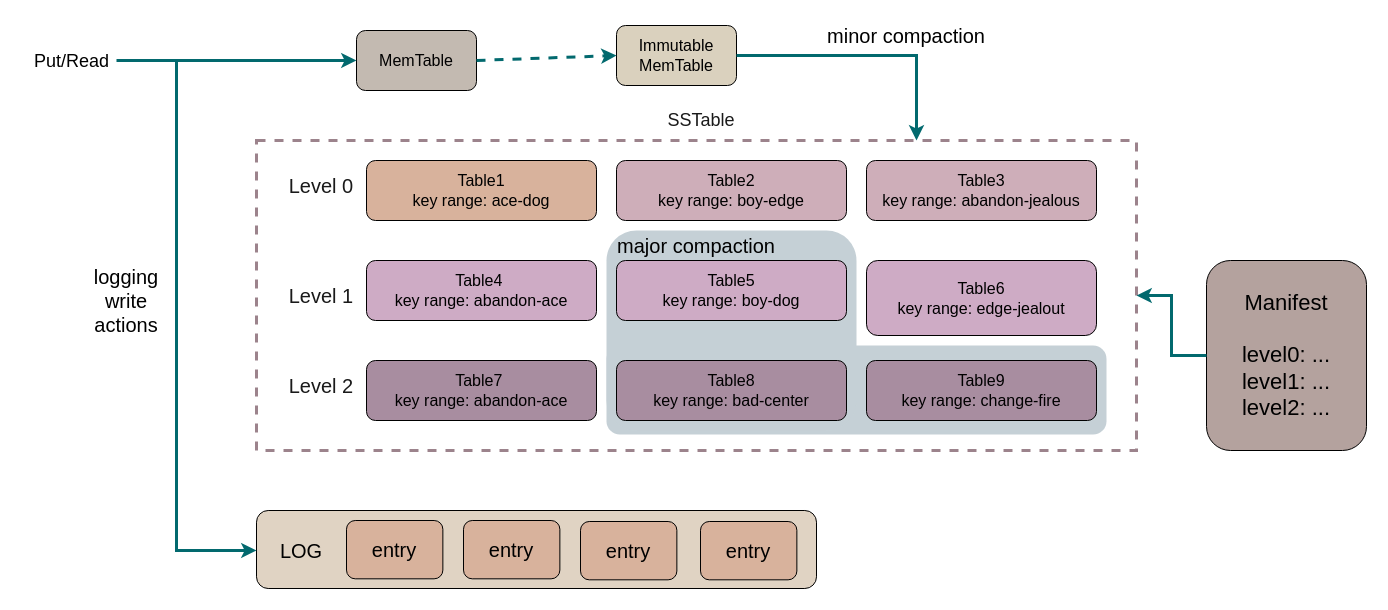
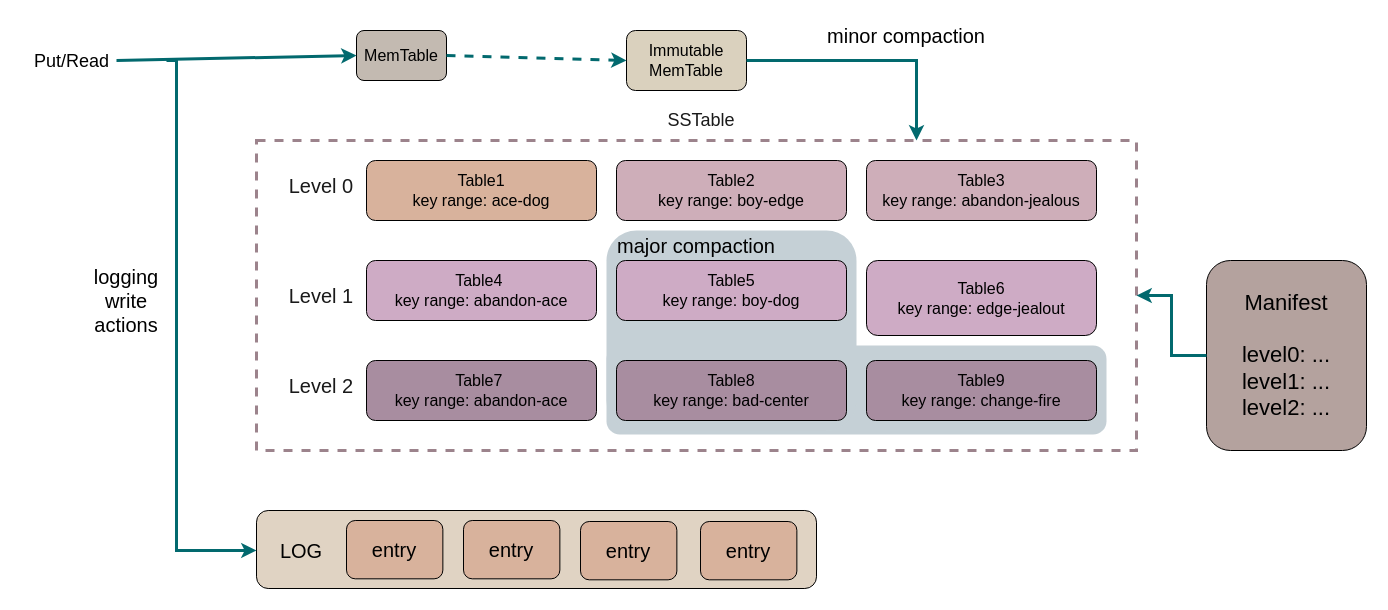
  <mxCell id="0" />
  <mxCell id="1" parent="0" />
  <mxCell id="2" value="" style="rounded=1;whiteSpace=wrap;html=1;fontSize=16;fillColor=#E0D3C3;container=0;" vertex="1" parent="1"><mxGeometry x="256" y="510" width="560" height="78" as="geometry" /></mxCell>
  <mxCell id="3" value="" style="rounded=0;whiteSpace=wrap;html=1;fontSize=16;fillColor=none;strokeWidth=3;dashed=1;strokeColor=#9C838C;" parent="1" vertex="1"><mxGeometry x="256" y="140" width="880" height="310" as="geometry" /></mxCell>
  <mxCell id="4" value="" style="rounded=1;whiteSpace=wrap;html=1;fillColor=#C5D0D6;strokeColor=none;strokeWidth=3;" vertex="1" parent="1"><mxGeometry x="606" y="345" width="500" height="89" as="geometry" /></mxCell>
- <mxCell id="5" value="&lt;font style=&quot;font-size: 16px;&quot;&gt;MemTable&lt;/font&gt;" style="rounded=1;whiteSpace=wrap;html=1;fillColor=#C3BAB1;" parent="1" vertex="1"><mxGeometry x="356" y="30" width="120" height="60" as="geometry" /></mxCell>
+ <mxCell id="5" value="&lt;font style=&quot;font-size: 16px;&quot;&gt;MemTable&lt;/font&gt;" style="rounded=1;whiteSpace=wrap;html=1;fillColor=#C3BAB1;" parent="1" vertex="1"><mxGeometry x="356" y="30" width="90" height="50" as="geometry" /></mxCell>
  <mxCell id="6" value="" style="rounded=1;whiteSpace=wrap;html=1;fillColor=#C5D0D6;strokeColor=none;strokeWidth=3;" vertex="1" parent="1"><mxGeometry x="606" y="230" width="250" height="200" as="geometry" /></mxCell>
- <mxCell id="7" value="&lt;font style=&quot;font-size: 16px;&quot;&gt;Immutable &lt;br&gt;MemTable&lt;/font&gt;" style="rounded=1;whiteSpace=wrap;html=1;fillColor=#DAD1BE;" parent="1" vertex="1"><mxGeometry x="616" y="25" width="120" height="60" as="geometry" /></mxCell>
+ <mxCell id="7" value="&lt;font style=&quot;font-size: 16px;&quot;&gt;Immutable &lt;br&gt;MemTable&lt;/font&gt;" style="rounded=1;whiteSpace=wrap;html=1;fillColor=#DAD1BE;" parent="1" vertex="1"><mxGeometry x="626" y="30" width="120" height="60" as="geometry" /></mxCell>
  <mxCell id="8" value="&lt;font style=&quot;font-size: 22px;&quot;&gt;Manifest&lt;br&gt;&lt;br&gt;level0: ...&lt;br&gt;level1: ...&lt;br&gt;level2: ...&lt;/font&gt;" style="rounded=1;whiteSpace=wrap;html=1;fontSize=16;fillColor=#B4A29E;" parent="1" vertex="1"><mxGeometry x="1206" y="260" width="160" height="190" as="geometry" /></mxCell>
  <mxCell id="9" value="" style="endArrow=classic;html=1;fontSize=16;strokeWidth=3;strokeColor=#02696E;entryX=0;entryY=0.5;entryDx=0;entryDy=0;" parent="1" target="5" edge="1"><mxGeometry width="50" height="50" relative="1" as="geometry"><mxPoint x="116" y="60" as="sourcePoint" /><mxPoint x="186" y="50" as="targetPoint" /></mxGeometry></mxCell>
  <mxCell id="10" value="" style="endArrow=classic;html=1;fontSize=16;strokeWidth=3;strokeColor=#02696E;entryX=0;entryY=0.5;entryDx=0;entryDy=0;exitX=1;exitY=0.5;exitDx=0;exitDy=0;dashed=1;" parent="1" source="5" target="7" edge="1"><mxGeometry width="50" height="50" relative="1" as="geometry"><mxPoint x="146" y="70" as="sourcePoint" /><mxPoint x="236" y="70" as="targetPoint" /><Array as="points" /></mxGeometry></mxCell>
  <mxCell id="11" value="" style="endArrow=classic;html=1;fontSize=16;strokeWidth=3;strokeColor=#02696E;edgeStyle=elbowEdgeStyle;rounded=0;entryX=0;entryY=0.5;entryDx=0;entryDy=0;" parent="1" target="27" edge="1"><mxGeometry width="50" height="50" relative="1" as="geometry"><mxPoint x="166" y="60" as="sourcePoint" /><mxPoint x="176" y="590" as="targetPoint" /><Array as="points"><mxPoint x="176" y="310" /></Array></mxGeometry></mxCell>
  <mxCell id="12" value="&lt;font style=&quot;font-size: 18px;&quot; color=&quot;#1a1a1a&quot;&gt;SSTable&lt;/font&gt;" style="text;html=1;strokeColor=none;fillColor=none;align=center;verticalAlign=middle;whiteSpace=wrap;rounded=0;dashed=1;strokeWidth=3;fontSize=16;" parent="1" vertex="1"><mxGeometry x="656" y="100" width="90" height="40" as="geometry" /></mxCell>
  <mxCell id="13" value="Table1&lt;br&gt;key range: ace-dog" style="rounded=1;whiteSpace=wrap;html=1;fontSize=16;fillColor=#d8b29c;" vertex="1" parent="1"><mxGeometry x="366" y="160" width="230" height="60" as="geometry" /></mxCell>
  <mxCell id="14" value="Table2&lt;br&gt;key range: boy-edge" style="rounded=1;whiteSpace=wrap;html=1;fontSize=16;fillColor=#CEAEB9;" vertex="1" parent="1"><mxGeometry x="616" y="160" width="230" height="60" as="geometry" /></mxCell>
  <mxCell id="15" value="Table3&lt;br&gt;key range: abandon-jealous" style="rounded=1;whiteSpace=wrap;html=1;fontSize=16;fillColor=#CEAEB9;" vertex="1" parent="1"><mxGeometry x="866" y="160" width="230" height="60" as="geometry" /></mxCell>
  <mxCell id="16" value="Table4&amp;nbsp;&lt;br&gt;key range: abandon-ace" style="rounded=1;whiteSpace=wrap;html=1;fontSize=16;fillColor=#CEABC5;" vertex="1" parent="1"><mxGeometry x="366" y="260" width="230" height="60" as="geometry" /></mxCell>
  <mxCell id="17" value="Table5&lt;br&gt;key range: boy-dog" style="rounded=1;whiteSpace=wrap;html=1;fontSize=16;fillColor=#CEABC5;" vertex="1" parent="1"><mxGeometry x="616" y="260" width="230" height="60" as="geometry" /></mxCell>
  <mxCell id="18" value="Table6&lt;br&gt;key range: edge-jealout" style="rounded=1;whiteSpace=wrap;html=1;fontSize=16;fillColor=#CEABC5;" vertex="1" parent="1"><mxGeometry x="866" y="260" width="230" height="75" as="geometry" /></mxCell>
  <mxCell id="19" value="&lt;font style=&quot;font-size: 18px;&quot; color=&quot;#000000&quot;&gt;Put/Read&lt;/font&gt;" style="text;html=1;strokeColor=none;fillColor=none;align=center;verticalAlign=middle;whiteSpace=wrap;rounded=0;" vertex="1" parent="1"><mxGeometry x="20" y="41" width="103" height="40" as="geometry" /></mxCell>
  <mxCell id="20" value="Table7&amp;nbsp;&lt;br&gt;key range: abandon-ace" style="rounded=1;whiteSpace=wrap;html=1;fontSize=16;fillColor=#A88DA0;" vertex="1" parent="1"><mxGeometry x="366" y="360" width="230" height="60" as="geometry" /></mxCell>
  <mxCell id="21" value="Table8&lt;br&gt;key range: bad-center" style="rounded=1;whiteSpace=wrap;html=1;fontSize=16;fillColor=#A88DA0;" vertex="1" parent="1"><mxGeometry x="616" y="360" width="230" height="60" as="geometry" /></mxCell>
  <mxCell id="22" value="Table9&lt;br&gt;key range: change-fire" style="rounded=1;whiteSpace=wrap;html=1;fontSize=16;fillColor=#A88DA0;" vertex="1" parent="1"><mxGeometry x="866" y="360" width="230" height="60" as="geometry" /></mxCell>
  <mxCell id="23" value="&lt;font style=&quot;font-size: 20px;&quot; color=&quot;#1a1a1a&quot;&gt;Level 0&lt;/font&gt;" style="text;html=1;strokeColor=none;fillColor=none;align=center;verticalAlign=middle;whiteSpace=wrap;rounded=0;dashed=1;strokeWidth=3;fontSize=16;" vertex="1" parent="1"><mxGeometry x="286" y="170" width="70" height="30" as="geometry" /></mxCell>
  <mxCell id="24" value="&lt;font style=&quot;font-size: 20px;&quot; color=&quot;#1a1a1a&quot;&gt;Level 1&lt;/font&gt;" style="text;html=1;strokeColor=none;fillColor=none;align=center;verticalAlign=middle;whiteSpace=wrap;rounded=0;dashed=1;strokeWidth=3;fontSize=16;" vertex="1" parent="1"><mxGeometry x="286" y="280" width="70" height="30" as="geometry" /></mxCell>
  <mxCell id="25" value="&lt;font style=&quot;font-size: 20px;&quot; color=&quot;#1a1a1a&quot;&gt;Level 2&lt;/font&gt;" style="text;html=1;strokeColor=none;fillColor=none;align=center;verticalAlign=middle;whiteSpace=wrap;rounded=0;dashed=1;strokeWidth=3;fontSize=16;" vertex="1" parent="1"><mxGeometry x="286" y="370" width="70" height="30" as="geometry" /></mxCell>
  <mxCell id="26" value="&lt;font style=&quot;font-size: 20px;&quot;&gt;entry&lt;/font&gt;" style="rounded=1;whiteSpace=wrap;html=1;fontSize=16;fillColor=#D8B29C;fontColor=default;labelBackgroundColor=none;container=0;strokeWidth=1;" vertex="1" parent="1"><mxGeometry x="346" y="520" width="96.36" height="58.32" as="geometry" /></mxCell>
  <mxCell id="27" value="LOG" style="text;html=1;strokeColor=none;fillColor=none;align=center;verticalAlign=middle;whiteSpace=wrap;rounded=0;fontSize=20;fontColor=#000000;" vertex="1" parent="1"><mxGeometry x="256" y="520" width="90" height="60" as="geometry" /></mxCell>
  <mxCell id="28" value="&lt;font style=&quot;font-size: 20px;&quot;&gt;entry&lt;/font&gt;" style="rounded=1;whiteSpace=wrap;html=1;fontSize=16;fillColor=#D8B29C;fontColor=default;labelBackgroundColor=none;container=0;strokeWidth=1;" vertex="1" parent="1"><mxGeometry x="463" y="520" width="96.36" height="58.32" as="geometry" /></mxCell>
  <mxCell id="29" value="&lt;font style=&quot;font-size: 20px;&quot;&gt;entry&lt;/font&gt;" style="rounded=1;whiteSpace=wrap;html=1;fontSize=16;fillColor=#D8B29C;fontColor=default;labelBackgroundColor=none;container=0;strokeWidth=1;" vertex="1" parent="1"><mxGeometry x="580" y="521" width="96.36" height="58.32" as="geometry" /></mxCell>
  <mxCell id="30" value="&lt;font style=&quot;font-size: 20px;&quot;&gt;entry&lt;/font&gt;" style="rounded=1;whiteSpace=wrap;html=1;fontSize=16;fillColor=#D8B29C;fontColor=default;labelBackgroundColor=none;container=0;strokeWidth=1;" vertex="1" parent="1"><mxGeometry x="700" y="521" width="96.36" height="58.32" as="geometry" /></mxCell>
  <mxCell id="31" value="major compaction" style="text;html=1;strokeColor=none;fillColor=none;align=center;verticalAlign=middle;whiteSpace=wrap;rounded=0;fontSize=20;fontColor=#000000;" vertex="1" parent="1"><mxGeometry x="606" y="230" width="180" height="30" as="geometry" /></mxCell>
  <mxCell id="32" value="minor compaction" style="text;html=1;strokeColor=none;fillColor=none;align=center;verticalAlign=middle;whiteSpace=wrap;rounded=0;fontSize=20;fontColor=#000000;" vertex="1" parent="1"><mxGeometry x="806" y="20" width="200" height="30" as="geometry" /></mxCell>
  <mxCell id="33" value="" style="endArrow=classic;html=1;fontSize=16;strokeWidth=3;strokeColor=#02696E;exitX=1;exitY=0.5;exitDx=0;exitDy=0;rounded=0;edgeStyle=elbowEdgeStyle;entryX=0.75;entryY=0;entryDx=0;entryDy=0;" edge="1" parent="1" source="7" target="3"><mxGeometry width="50" height="50" relative="1" as="geometry"><mxPoint x="486" y="70" as="sourcePoint" /><mxPoint x="896" y="130" as="targetPoint" /><Array as="points"><mxPoint x="916" y="100" /></Array></mxGeometry></mxCell>
  <mxCell id="34" value="" style="endArrow=classic;html=1;fontSize=16;strokeWidth=3;strokeColor=#02696E;exitX=0;exitY=0.5;exitDx=0;exitDy=0;rounded=0;edgeStyle=elbowEdgeStyle;entryX=1;entryY=0.5;entryDx=0;entryDy=0;" edge="1" parent="1" source="8" target="3"><mxGeometry width="50" height="50" relative="1" as="geometry"><mxPoint x="756" y="70" as="sourcePoint" /><mxPoint x="1146" y="315" as="targetPoint" /><Array as="points" /></mxGeometry></mxCell>
  <mxCell id="35" value="logging write actions" style="text;html=1;strokeColor=none;fillColor=none;align=center;verticalAlign=middle;whiteSpace=wrap;rounded=0;fontSize=20;fontColor=#000000;" vertex="1" parent="1"><mxGeometry x="76" y="260" width="100" height="80" as="geometry" /></mxCell>
